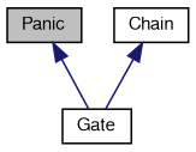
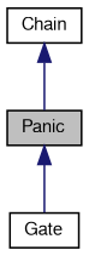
  digraph {
    node [color=black fontname=FreeSans fontsize=10 shape=record]
    edge [color=midnightblue dir=back fontname=FreeSans fontsize=10 labelfontname=FreeSans labelfontsize=10 style=solid]
    n1 [fillcolor=grey75 fontcolor=black height=0.2 label=Panic style=filled width=0.4]
    n2 [height=0.2 label=Gate width=0.4]
    n3 [height=0.2 label=Chain width=0.4]
    n1 -> n2
-   n3 -> n2
+   n3 -> n1
  }
